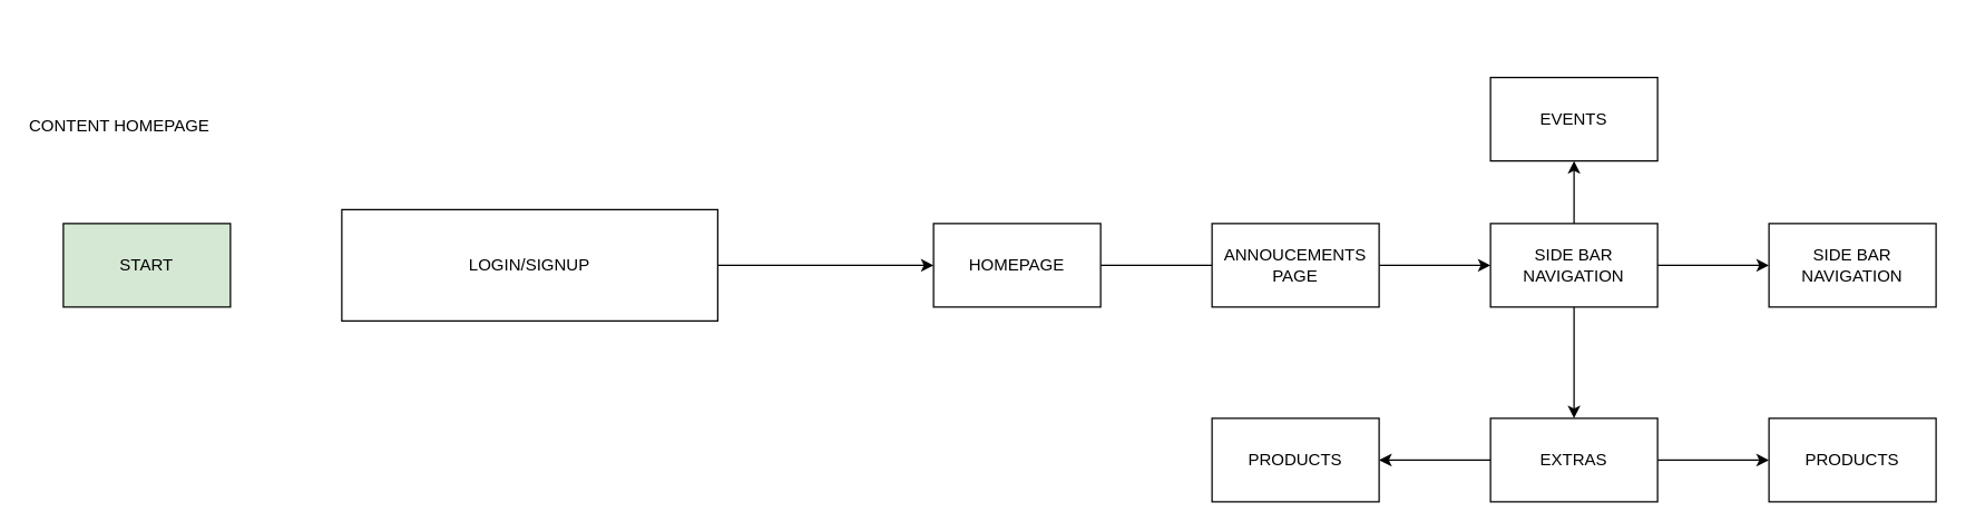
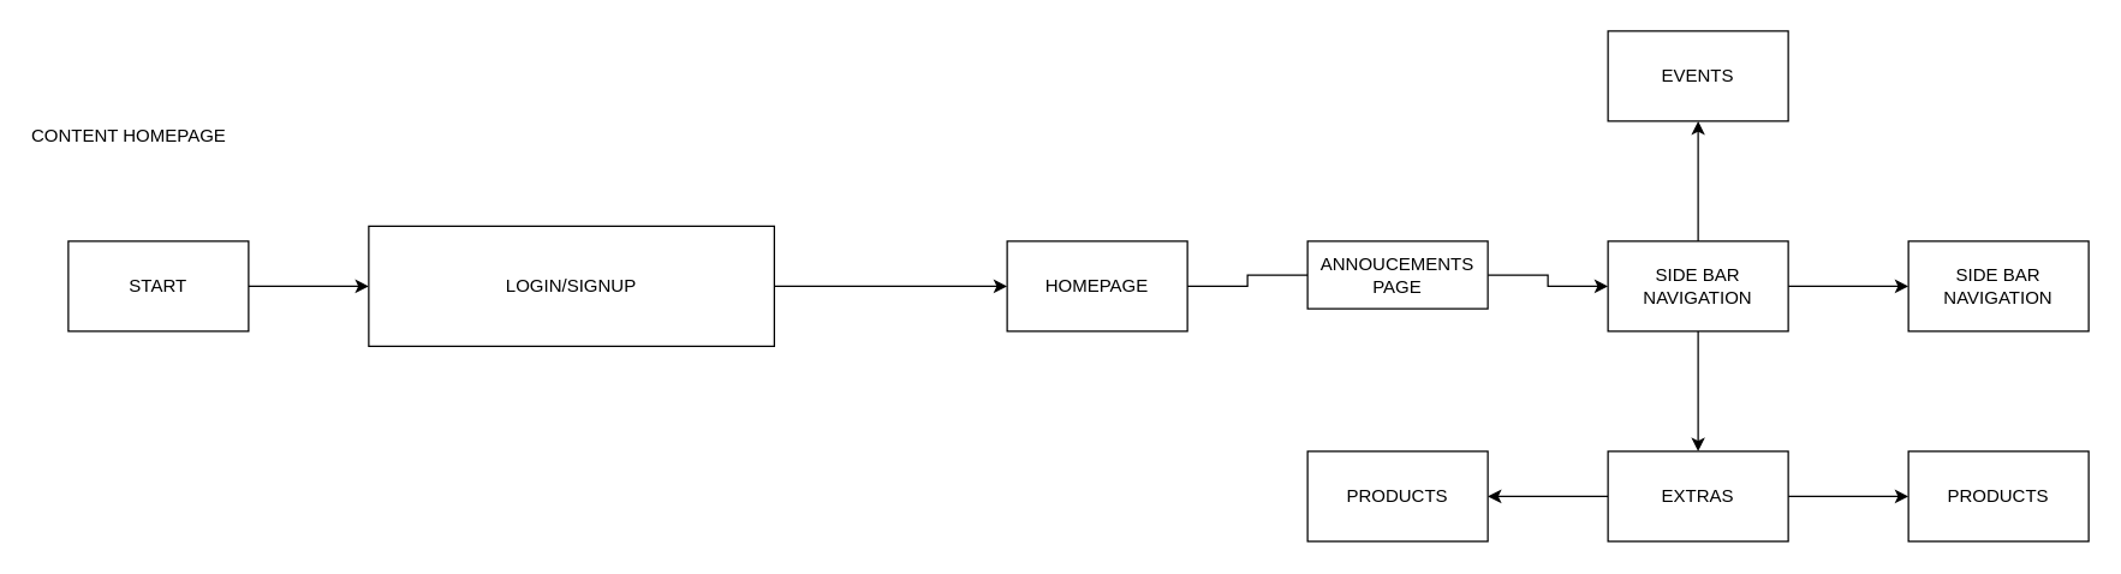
  <mxCell id="0" />
  <mxCell id="1" parent="0" />
- <mxCell id="3" value="START" style="rounded=0;whiteSpace=wrap;html=1;fillColor=#d5e8d4;" vertex="1" parent="1"><mxGeometry x="45" y="160" width="120" height="60" as="geometry" /></mxCell>
+ <mxCell id="2" value="" style="edgeStyle=orthogonalEdgeStyle;rounded=0;orthogonalLoop=1;jettySize=auto;html=1;" edge="1" parent="1" source="3" target="6"><mxGeometry relative="1" as="geometry" /></mxCell>
+ <mxCell id="3" value="START" style="rounded=0;whiteSpace=wrap;html=1;" vertex="1" parent="1"><mxGeometry x="45" y="160" width="120" height="60" as="geometry" /></mxCell>
  <mxCell id="4" value="CONTENT HOMEPAGE" style="text;html=1;align=center;verticalAlign=middle;resizable=0;points=[];autosize=1;strokeColor=none;fillColor=none;" vertex="1" parent="1"><mxGeometry x="20" y="75" width="130" height="30" as="geometry" /></mxCell>
  <mxCell id="5" value="" style="edgeStyle=orthogonalEdgeStyle;rounded=0;orthogonalLoop=1;jettySize=auto;html=1;" edge="1" parent="1" source="6" target="8"><mxGeometry relative="1" as="geometry" /></mxCell>
  <mxCell id="6" value="LOGIN/SIGNUP" style="whiteSpace=wrap;html=1;rounded=0;" vertex="1" parent="1"><mxGeometry x="245" y="150" width="270" height="80" as="geometry" /></mxCell>
  <mxCell id="7" value="" style="edgeStyle=orthogonalEdgeStyle;rounded=0;orthogonalLoop=1;jettySize=auto;html=1;endArrow=none;" edge="1" parent="1" source="8" target="10"><mxGeometry relative="1" as="geometry" /></mxCell>
  <mxCell id="8" value="HOMEPAGE" style="whiteSpace=wrap;html=1;rounded=0;" vertex="1" parent="1"><mxGeometry x="670" y="160" width="120" height="60" as="geometry" /></mxCell>
  <mxCell id="9" value="" style="edgeStyle=orthogonalEdgeStyle;rounded=0;orthogonalLoop=1;jettySize=auto;html=1;" edge="1" parent="1" source="10" target="14"><mxGeometry relative="1" as="geometry" /></mxCell>
- <mxCell id="10" value="ANNOUCEMENTS PAGE" style="whiteSpace=wrap;html=1;rounded=0;" vertex="1" parent="1"><mxGeometry x="870" y="160" width="120" height="60" as="geometry" /></mxCell>
+ <mxCell id="10" value="ANNOUCEMENTS PAGE" style="whiteSpace=wrap;html=1;rounded=0;" vertex="1" parent="1"><mxGeometry x="870" y="160" width="120" height="45" as="geometry" /></mxCell>
  <mxCell id="11" value="" style="edgeStyle=orthogonalEdgeStyle;rounded=0;orthogonalLoop=1;jettySize=auto;html=1;" edge="1" parent="1" source="14" target="15"><mxGeometry relative="1" as="geometry" /></mxCell>
  <mxCell id="12" value="" style="edgeStyle=orthogonalEdgeStyle;rounded=0;orthogonalLoop=1;jettySize=auto;html=1;" edge="1" parent="1" source="14" target="18"><mxGeometry relative="1" as="geometry" /></mxCell>
  <mxCell id="13" value="" style="edgeStyle=orthogonalEdgeStyle;rounded=0;orthogonalLoop=1;jettySize=auto;html=1;" edge="1" parent="1" source="14" target="19"><mxGeometry relative="1" as="geometry" /></mxCell>
  <mxCell id="14" value="SIDE BAR NAVIGATION" style="whiteSpace=wrap;html=1;rounded=0;" vertex="1" parent="1"><mxGeometry x="1070" y="160" width="120" height="60" as="geometry" /></mxCell>
- <mxCell id="15" value="EVENTS" style="whiteSpace=wrap;html=1;rounded=0;" vertex="1" parent="1"><mxGeometry x="1070" y="55" width="120" height="60" as="geometry" /></mxCell>
+ <mxCell id="15" value="EVENTS" style="whiteSpace=wrap;html=1;rounded=0;" vertex="1" parent="1"><mxGeometry x="1070" y="20" width="120" height="60" as="geometry" /></mxCell>
  <mxCell id="16" value="" style="edgeStyle=orthogonalEdgeStyle;rounded=0;orthogonalLoop=1;jettySize=auto;html=1;" edge="1" parent="1" source="18" target="20"><mxGeometry relative="1" as="geometry" /></mxCell>
  <mxCell id="17" value="" style="edgeStyle=orthogonalEdgeStyle;rounded=0;orthogonalLoop=1;jettySize=auto;html=1;" edge="1" parent="1" source="18" target="21"><mxGeometry relative="1" as="geometry" /></mxCell>
  <mxCell id="18" value="EXTRAS" style="whiteSpace=wrap;html=1;rounded=0;" vertex="1" parent="1"><mxGeometry x="1070" y="300" width="120" height="60" as="geometry" /></mxCell>
  <mxCell id="19" value="SIDE BAR NAVIGATION" style="whiteSpace=wrap;html=1;rounded=0;" vertex="1" parent="1"><mxGeometry x="1270" y="160" width="120" height="60" as="geometry" /></mxCell>
  <mxCell id="20" value="PRODUCTS" style="whiteSpace=wrap;html=1;rounded=0;" vertex="1" parent="1"><mxGeometry x="870" y="300" width="120" height="60" as="geometry" /></mxCell>
  <mxCell id="21" value="PRODUCTS" style="whiteSpace=wrap;html=1;rounded=0;" vertex="1" parent="1"><mxGeometry x="1270" y="300" width="120" height="60" as="geometry" /></mxCell>
